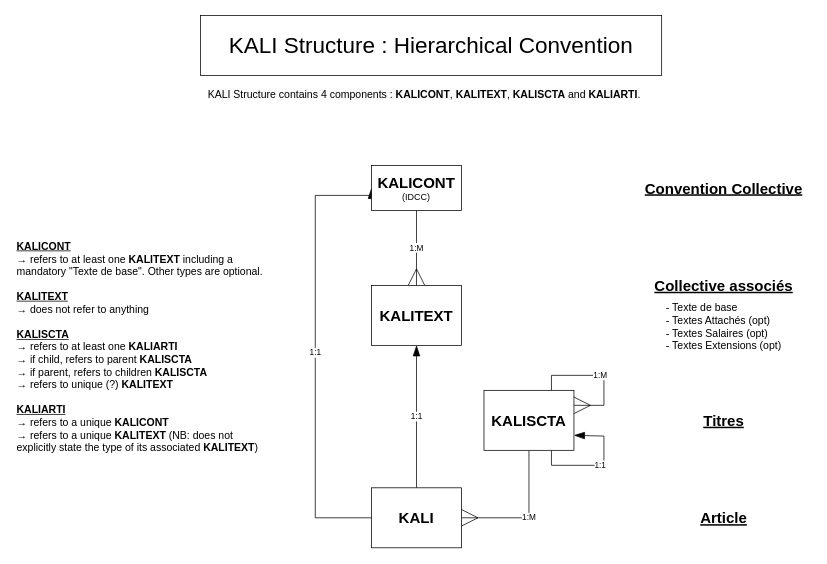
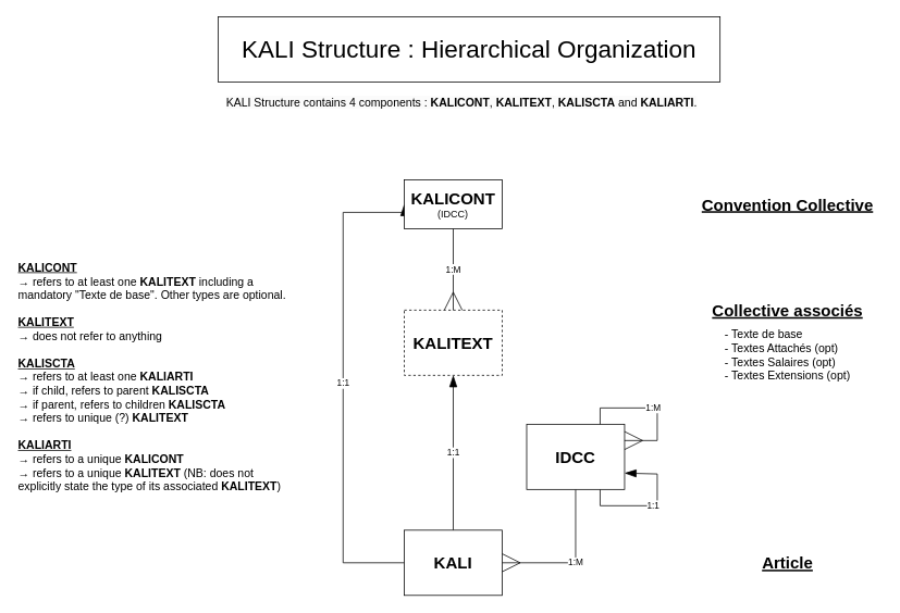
  <mxCell id="0" />
  <mxCell id="1" parent="0" />
  <mxCell id="2" value="1:1" style="edgeStyle=orthogonalEdgeStyle;rounded=0;orthogonalLoop=1;jettySize=auto;html=1;entryX=0.5;entryY=1;entryDx=0;entryDy=0;endSize=12;endArrow=blockThin;endFill=1;" edge="1" parent="1" source="4" target="5"><mxGeometry relative="1" as="geometry"><mxPoint as="offset" /></mxGeometry></mxCell>
  <mxCell id="3" value="1:1" style="edgeStyle=orthogonalEdgeStyle;rounded=0;orthogonalLoop=1;jettySize=auto;html=1;exitX=0;exitY=0.5;exitDx=0;exitDy=0;entryX=0;entryY=0.5;entryDx=0;entryDy=0;endArrow=blockThin;endFill=1;endSize=12;" edge="1" parent="1" source="4" target="7"><mxGeometry relative="1" as="geometry"><Array as="points"><mxPoint x="420" y="690" /><mxPoint x="420" y="260" /></Array></mxGeometry></mxCell>
  <mxCell id="4" value="&lt;b&gt;&lt;font style=&quot;font-size: 20px;&quot;&gt;KALI&lt;/font&gt;&lt;/b&gt;" style="rounded=0;whiteSpace=wrap;html=1;" parent="1" vertex="1"><mxGeometry x="495.01" y="650" width="120" height="80" as="geometry" /></mxCell>
- <mxCell id="5" value="&lt;b&gt;&lt;font style=&quot;font-size: 20px;&quot;&gt;KALITEXT&lt;/font&gt;&lt;/b&gt;" style="rounded=0;whiteSpace=wrap;html=1;align=center;" parent="1" vertex="1"><mxGeometry x="495" y="380" width="120.01" height="80" as="geometry" /></mxCell>
+ <mxCell id="5" value="&lt;b&gt;&lt;font style=&quot;font-size: 20px;&quot;&gt;KALITEXT&lt;/font&gt;&lt;/b&gt;" style="rounded=0;whiteSpace=wrap;html=1;align=center;dashed=1;" parent="1" vertex="1"><mxGeometry x="495" y="380" width="120.01" height="80" as="geometry" /></mxCell>
  <mxCell id="6" value="1:M" style="edgeStyle=orthogonalEdgeStyle;rounded=0;orthogonalLoop=1;jettySize=auto;html=1;entryX=0.5;entryY=0;entryDx=0;entryDy=0;endArrow=ERmany;endFill=0;endSize=20;" edge="1" parent="1" source="7" target="5"><mxGeometry relative="1" as="geometry" /></mxCell>
  <mxCell id="7" value="&lt;b&gt;&lt;font style=&quot;font-size: 20px;&quot;&gt;KALICONT&lt;/font&gt;&lt;/b&gt;&lt;div&gt;(IDCC)&lt;/div&gt;" style="rounded=0;whiteSpace=wrap;html=1;" parent="1" vertex="1"><mxGeometry x="495" y="220" width="120" height="60" as="geometry" /></mxCell>
  <mxCell id="8" value="Convention Collective" style="text;html=1;align=center;verticalAlign=middle;whiteSpace=wrap;rounded=0;fontSize=20;fontStyle=5" vertex="1" parent="1"><mxGeometry x="850.08" y="220" width="230" height="60" as="geometry" /></mxCell>
  <mxCell id="9" value="Article" style="text;html=1;align=center;verticalAlign=middle;whiteSpace=wrap;rounded=0;fontSize=20;fontStyle=5" vertex="1" parent="1"><mxGeometry x="850.08" y="660" width="230" height="60" as="geometry" /></mxCell>
  <mxCell id="10" value="Collective associés" style="text;html=1;align=center;verticalAlign=middle;whiteSpace=wrap;rounded=0;fontSize=20;fontStyle=5" vertex="1" parent="1"><mxGeometry x="850.08" y="350" width="230" height="60" as="geometry" /></mxCell>
- <mxCell id="11" value="KALI Structure : Hierarchical Convention" style="text;html=1;align=center;verticalAlign=middle;whiteSpace=wrap;rounded=0;fontSize=30;strokeColor=default;" vertex="1" parent="1"><mxGeometry x="267" y="20" width="615" height="80" as="geometry" /></mxCell>
+ <mxCell id="11" value="KALI Structure : Hierarchical Organization" style="text;html=1;align=center;verticalAlign=middle;whiteSpace=wrap;rounded=0;fontSize=30;strokeColor=default;" vertex="1" parent="1"><mxGeometry x="267" y="20" width="615" height="80" as="geometry" /></mxCell>
  <mxCell id="12" value="&lt;div style=&quot;text-align: left;&quot;&gt;- Texte de base&lt;/div&gt;&lt;div style=&quot;text-align: left;&quot;&gt;- Textes Attachés (opt)&lt;/div&gt;&lt;div style=&quot;text-align: left;&quot;&gt;- Textes Salaires&lt;span style=&quot;background-color: transparent; color: light-dark(rgb(0, 0, 0), rgb(255, 255, 255));&quot;&gt;&amp;nbsp;&lt;/span&gt;&lt;span style=&quot;background-color: transparent; color: light-dark(rgb(0, 0, 0), rgb(255, 255, 255));&quot;&gt;(opt)&lt;/span&gt;&lt;/div&gt;&lt;div style=&quot;text-align: left;&quot;&gt;- Textes Extensions&lt;span style=&quot;background-color: transparent; color: light-dark(rgb(0, 0, 0), rgb(255, 255, 255));&quot;&gt;&amp;nbsp;&lt;/span&gt;&lt;span style=&quot;background-color: transparent; color: light-dark(rgb(0, 0, 0), rgb(255, 255, 255));&quot;&gt;(opt)&lt;/span&gt;&lt;/div&gt;" style="text;html=1;align=center;verticalAlign=middle;whiteSpace=wrap;rounded=0;fontSize=14;" vertex="1" parent="1"><mxGeometry x="875.08" y="400" width="180" height="70" as="geometry" /></mxCell>
  <mxCell id="13" value="&lt;div&gt;&lt;br&gt;&lt;/div&gt;&lt;div&gt;&lt;div&gt;&lt;div&gt;&lt;span style=&quot;font-size: 14px;&quot;&gt;&lt;b&gt;&lt;u&gt;KALICONT&lt;/u&gt;&lt;/b&gt;&lt;/span&gt;&lt;/div&gt;&lt;div&gt;&lt;span style=&quot;font-size: 14px;&quot;&gt;→ refers to at least one &lt;b&gt;KALITEXT&lt;/b&gt; including a mandatory &quot;Texte de base&quot;. Other types are optional.&lt;/span&gt;&lt;span style=&quot;font-size: 14px;&quot;&gt;&lt;/span&gt;&lt;/div&gt;&lt;div&gt;&lt;font style=&quot;font-size: 14px;&quot;&gt;&lt;br&gt;&lt;/font&gt;&lt;/div&gt;&lt;div&gt;&lt;font style=&quot;font-size: 14px;&quot;&gt;&lt;b&gt;&lt;u&gt;KALITEXT&lt;/u&gt;&lt;/b&gt;&lt;/font&gt;&lt;/div&gt;&lt;div&gt;&lt;font style=&quot;font-size: 14px;&quot;&gt;→ does not refer to anything&lt;/font&gt;&lt;/div&gt;&lt;div&gt;&lt;font style=&quot;font-size: 14px;&quot;&gt;&lt;br&gt;&lt;/font&gt;&lt;/div&gt;&lt;div&gt;&lt;font style=&quot;font-size: 14px;&quot;&gt;&lt;b&gt;&lt;u&gt;KALISCTA&lt;/u&gt;&lt;/b&gt;&amp;nbsp;&lt;/font&gt;&lt;/div&gt;&lt;div&gt;&lt;font style=&quot;font-size: 14px;&quot;&gt;&lt;span style=&quot;background-color: transparent; color: light-dark(rgb(0, 0, 0), rgb(255, 255, 255));&quot;&gt;→&amp;nbsp;&lt;/span&gt;refers to at least one&amp;nbsp;&lt;b&gt;KALIARTI&lt;/b&gt;&lt;/font&gt;&lt;/div&gt;&lt;div&gt;&lt;font style=&quot;font-size: 14px;&quot;&gt;&lt;span style=&quot;background-color: transparent; color: light-dark(rgb(0, 0, 0), rgb(255, 255, 255));&quot;&gt;→&lt;/span&gt;&amp;nbsp;if child, refers to parent &lt;b&gt;KALISCTA&lt;/b&gt;&lt;/font&gt;&lt;/div&gt;&lt;div&gt;&lt;font style=&quot;font-size: 14px;&quot;&gt;&lt;span style=&quot;background-color: transparent; color: light-dark(rgb(0, 0, 0), rgb(255, 255, 255));&quot;&gt;→&lt;/span&gt;&amp;nbsp;if parent, refers to children &lt;b&gt;KALISCTA&lt;/b&gt;&lt;/font&gt;&lt;/div&gt;&lt;div&gt;&lt;font style=&quot;font-size: 14px;&quot;&gt;&lt;span style=&quot;background-color: transparent; color: light-dark(rgb(0, 0, 0), rgb(255, 255, 255));&quot;&gt;→&lt;/span&gt;&amp;nbsp;refers to unique (?)&amp;nbsp;&lt;b&gt;KALITEXT&lt;/b&gt;&lt;/font&gt;&lt;/div&gt;&lt;div&gt;&lt;font style=&quot;font-size: 14px;&quot;&gt;&lt;br&gt;&lt;/font&gt;&lt;/div&gt;&lt;div&gt;&lt;font style=&quot;font-size: 14px;&quot;&gt;&lt;b&gt;&lt;u&gt;KALIARTI&lt;/u&gt;&lt;/b&gt;&lt;/font&gt;&lt;/div&gt;&lt;div&gt;&lt;font style=&quot;font-size: 14px;&quot;&gt;→ refers to a unique &lt;b&gt;KALICONT&lt;/b&gt;&lt;/font&gt;&lt;/div&gt;&lt;div&gt;&lt;font style=&quot;font-size: 14px;&quot;&gt;→ refers to a unique &lt;b&gt;KALITEXT&lt;/b&gt; (NB:&amp;nbsp;&lt;/font&gt;&lt;span style=&quot;background-color: transparent; color: light-dark(rgb(0, 0, 0), rgb(255, 255, 255)); font-size: 14px;&quot;&gt;does not explicitly state the type of its associated &lt;b&gt;KALITEXT&lt;/b&gt;)&lt;/span&gt;&lt;/div&gt;&lt;/div&gt;&lt;/div&gt;" style="text;html=1;align=left;verticalAlign=middle;whiteSpace=wrap;rounded=0;" vertex="1" parent="1"><mxGeometry x="20" y="300" width="340" height="310" as="geometry" /></mxCell>
  <mxCell id="14" value="1:M" style="edgeStyle=orthogonalEdgeStyle;rounded=0;orthogonalLoop=1;jettySize=auto;html=1;entryX=1;entryY=0.5;entryDx=0;entryDy=0;endArrow=ERmany;endFill=0;endSize=20;" edge="1" parent="1" source="16" target="4"><mxGeometry relative="1" as="geometry"><Array as="points"><mxPoint x="705" y="690" /></Array></mxGeometry></mxCell>
  <mxCell id="15" value="1:1" style="edgeStyle=orthogonalEdgeStyle;rounded=0;orthogonalLoop=1;jettySize=auto;html=1;exitX=0.75;exitY=1;exitDx=0;exitDy=0;entryX=1;entryY=0.75;entryDx=0;entryDy=0;endArrow=blockThin;endFill=1;endSize=12;" edge="1" parent="1" source="16" target="16"><mxGeometry relative="1" as="geometry"><mxPoint x="795" y="580" as="targetPoint" /><Array as="points"><mxPoint x="735" y="620" /><mxPoint x="805" y="620" /><mxPoint x="805" y="581" /><mxPoint x="765" y="581" /></Array></mxGeometry></mxCell>
- <mxCell id="16" value="&lt;b&gt;&lt;font style=&quot;font-size: 20px;&quot;&gt;KALISCTA&lt;/font&gt;&lt;/b&gt;" style="rounded=0;whiteSpace=wrap;html=1;" vertex="1" parent="1"><mxGeometry x="645" y="520" width="120" height="80" as="geometry" /></mxCell>
+ <mxCell id="16" value="&lt;b&gt;&lt;font style=&quot;font-size: 20px;&quot;&gt;IDCC&lt;/font&gt;&lt;/b&gt;" style="rounded=0;whiteSpace=wrap;html=1;" vertex="1" parent="1"><mxGeometry x="645" y="520" width="120" height="80" as="geometry" /></mxCell>
  <mxCell id="17" value="1:M" style="edgeStyle=orthogonalEdgeStyle;rounded=0;orthogonalLoop=1;jettySize=auto;html=1;endArrow=ERmany;endFill=0;endSize=20;exitX=0.75;exitY=0;exitDx=0;exitDy=0;entryX=1;entryY=0.25;entryDx=0;entryDy=0;" edge="1" parent="1" source="16" target="16"><mxGeometry relative="1" as="geometry"><mxPoint x="755" y="520" as="sourcePoint" /><mxPoint x="785" y="540" as="targetPoint" /><Array as="points"><mxPoint x="735" y="500" /><mxPoint x="805" y="500" /><mxPoint x="805" y="540" /></Array></mxGeometry></mxCell>
- <mxCell id="18" value="Titres" style="text;html=1;align=center;verticalAlign=middle;whiteSpace=wrap;rounded=0;fontSize=20;fontStyle=5" vertex="1" parent="1"><mxGeometry x="850.08" y="530" width="230" height="60" as="geometry" /></mxCell>
  <mxCell id="19" value="&lt;font style=&quot;forced-color-adjust: none; color: rgb(0, 0, 0); font-family: Helvetica; font-style: normal; font-variant-ligatures: normal; font-variant-caps: normal; font-weight: 400; letter-spacing: normal; orphans: 2; text-align: left; text-indent: 0px; text-transform: none; widows: 2; word-spacing: 0px; -webkit-text-stroke-width: 0px; white-space: normal; background-color: rgb(251, 251, 251); text-decoration-thickness: initial; text-decoration-style: initial; text-decoration-color: initial; font-size: 14px;&quot;&gt;KALI Structure contains 4 components :&amp;nbsp;&lt;/font&gt;&lt;b style=&quot;font-size: 14px; background-color: light-dark(rgb(251, 251, 251), rgb(21, 21, 21)); color: light-dark(rgb(0, 0, 0), rgb(237, 237, 237));&quot;&gt;KALICONT&lt;/b&gt;&lt;span style=&quot;font-size: 14px; background-color: light-dark(rgb(251, 251, 251), rgb(21, 21, 21)); color: light-dark(rgb(0, 0, 0), rgb(237, 237, 237));&quot;&gt;,&lt;/span&gt;&lt;span style=&quot;font-size: 14px; background-color: light-dark(rgb(251, 251, 251), rgb(21, 21, 21)); color: light-dark(rgb(0, 0, 0), rgb(237, 237, 237));&quot;&gt;&amp;nbsp;&lt;/span&gt;&lt;b style=&quot;font-size: 14px; background-color: light-dark(rgb(251, 251, 251), rgb(21, 21, 21)); color: light-dark(rgb(0, 0, 0), rgb(237, 237, 237));&quot;&gt;KALITEXT&lt;/b&gt;&lt;span style=&quot;font-size: 14px; background-color: light-dark(rgb(251, 251, 251), rgb(21, 21, 21)); color: light-dark(rgb(0, 0, 0), rgb(237, 237, 237));&quot;&gt;,&lt;/span&gt;&lt;span style=&quot;font-size: 14px; background-color: light-dark(rgb(251, 251, 251), rgb(21, 21, 21)); color: light-dark(rgb(0, 0, 0), rgb(237, 237, 237));&quot;&gt;&amp;nbsp;&lt;/span&gt;&lt;b style=&quot;font-size: 14px; background-color: light-dark(rgb(251, 251, 251), rgb(21, 21, 21)); color: light-dark(rgb(0, 0, 0), rgb(237, 237, 237));&quot;&gt;KALISCTA&lt;/b&gt;&lt;span style=&quot;font-size: 14px; background-color: light-dark(rgb(251, 251, 251), rgb(21, 21, 21)); color: light-dark(rgb(0, 0, 0), rgb(237, 237, 237));&quot;&gt;&amp;nbsp;&lt;/span&gt;&lt;span style=&quot;font-size: 14px; background-color: light-dark(rgb(251, 251, 251), rgb(21, 21, 21)); color: light-dark(rgb(0, 0, 0), rgb(237, 237, 237));&quot;&gt;and&lt;/span&gt;&lt;span style=&quot;font-size: 14px; background-color: light-dark(rgb(251, 251, 251), rgb(21, 21, 21)); color: light-dark(rgb(0, 0, 0), rgb(237, 237, 237));&quot;&gt;&amp;nbsp;&lt;/span&gt;&lt;b style=&quot;font-size: 14px; background-color: light-dark(rgb(251, 251, 251), rgb(21, 21, 21)); color: light-dark(rgb(0, 0, 0), rgb(237, 237, 237));&quot;&gt;KALIARTI&lt;/b&gt;&lt;span style=&quot;font-size: 14px; background-color: light-dark(rgb(251, 251, 251), rgb(21, 21, 21)); color: light-dark(rgb(0, 0, 0), rgb(237, 237, 237));&quot;&gt;.&lt;/span&gt;" style="text;whiteSpace=wrap;html=1;" vertex="1" parent="1"><mxGeometry x="275.08" y="110" width="600" height="60" as="geometry" /></mxCell>
